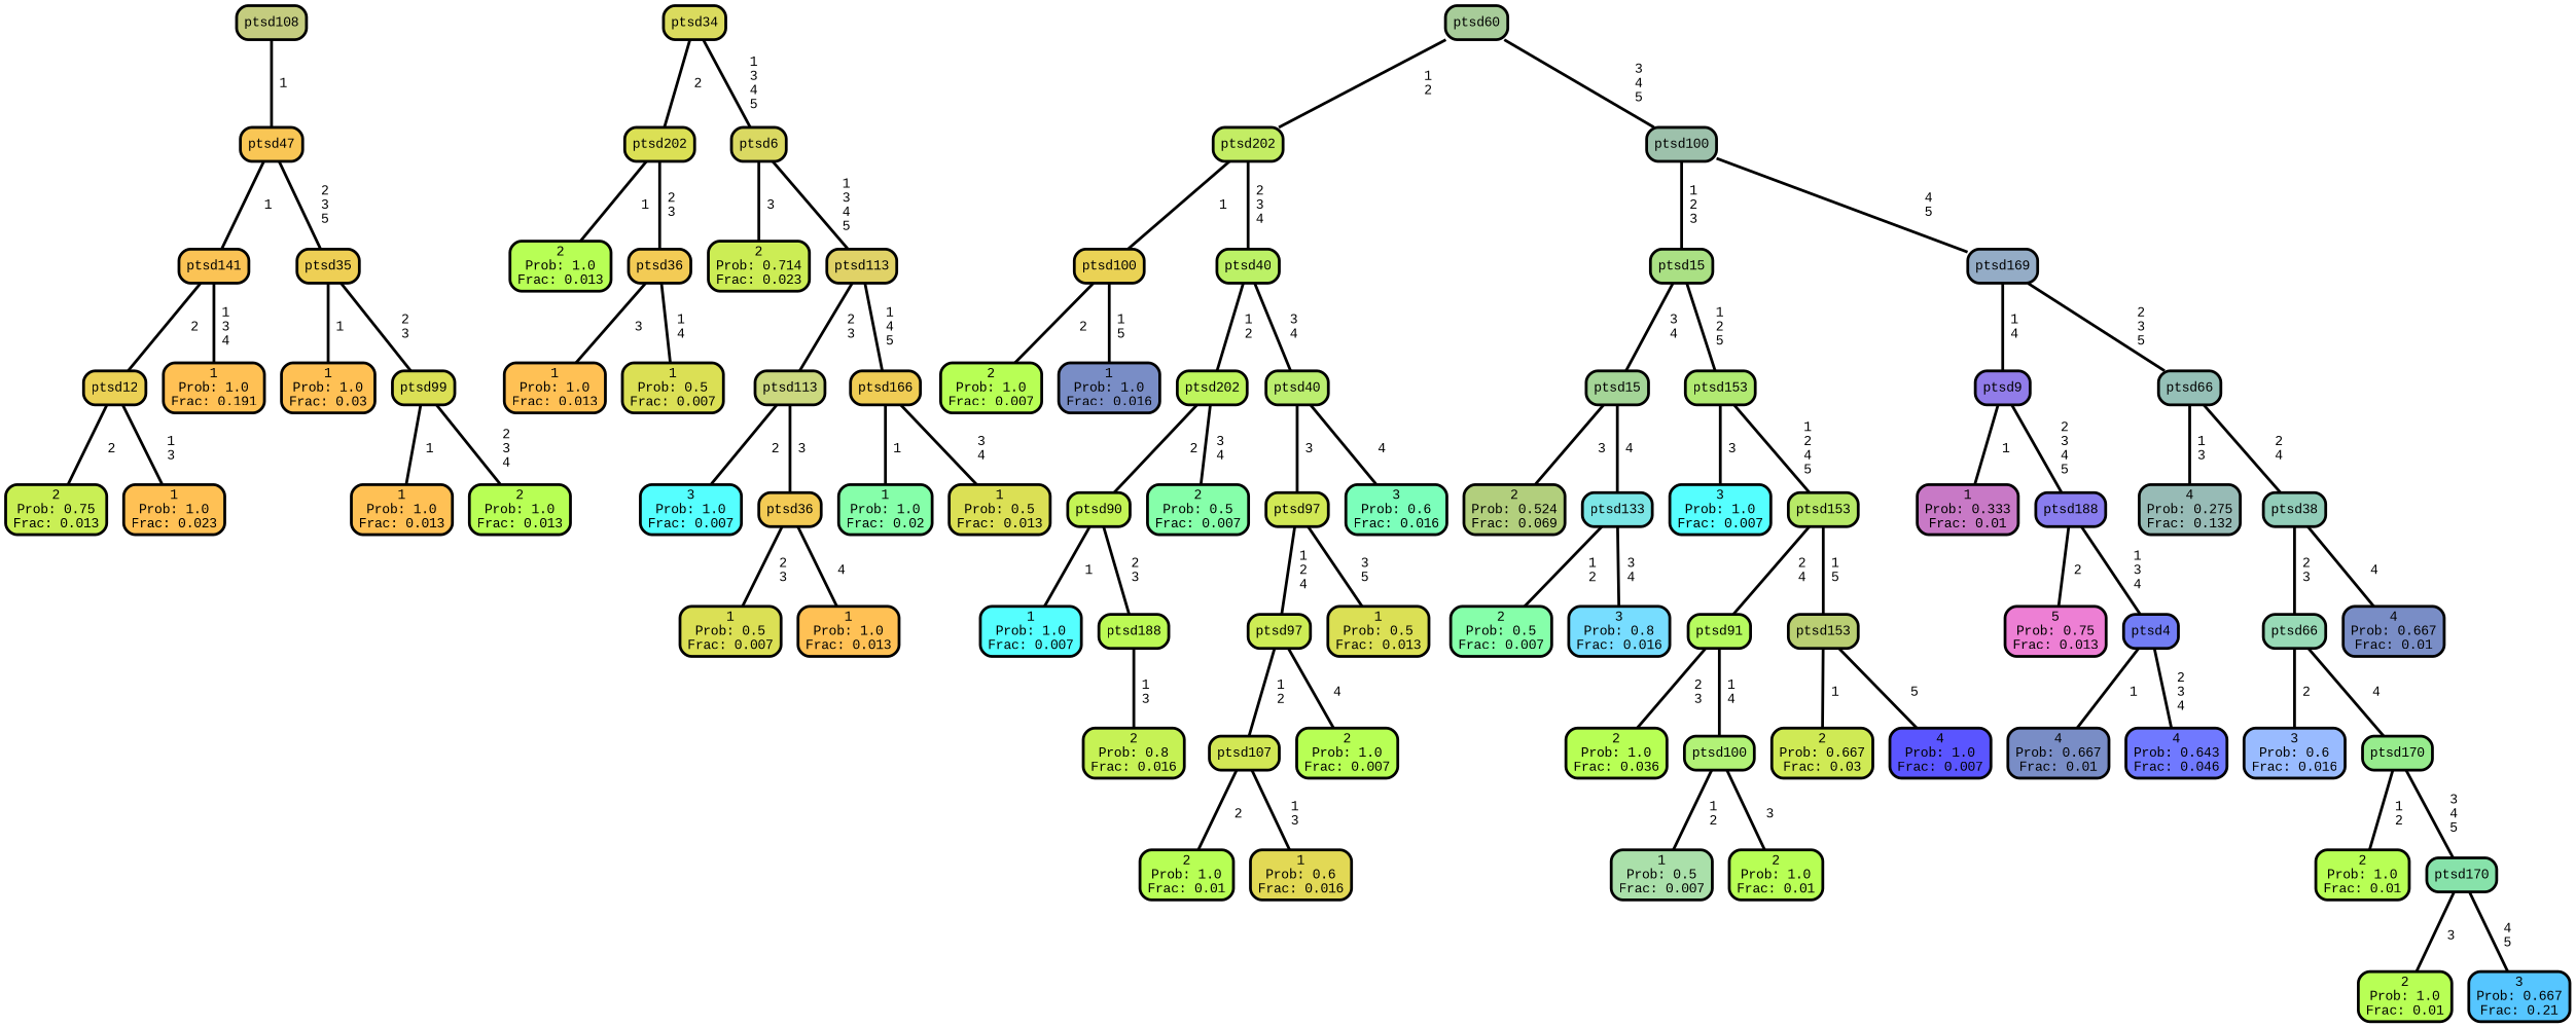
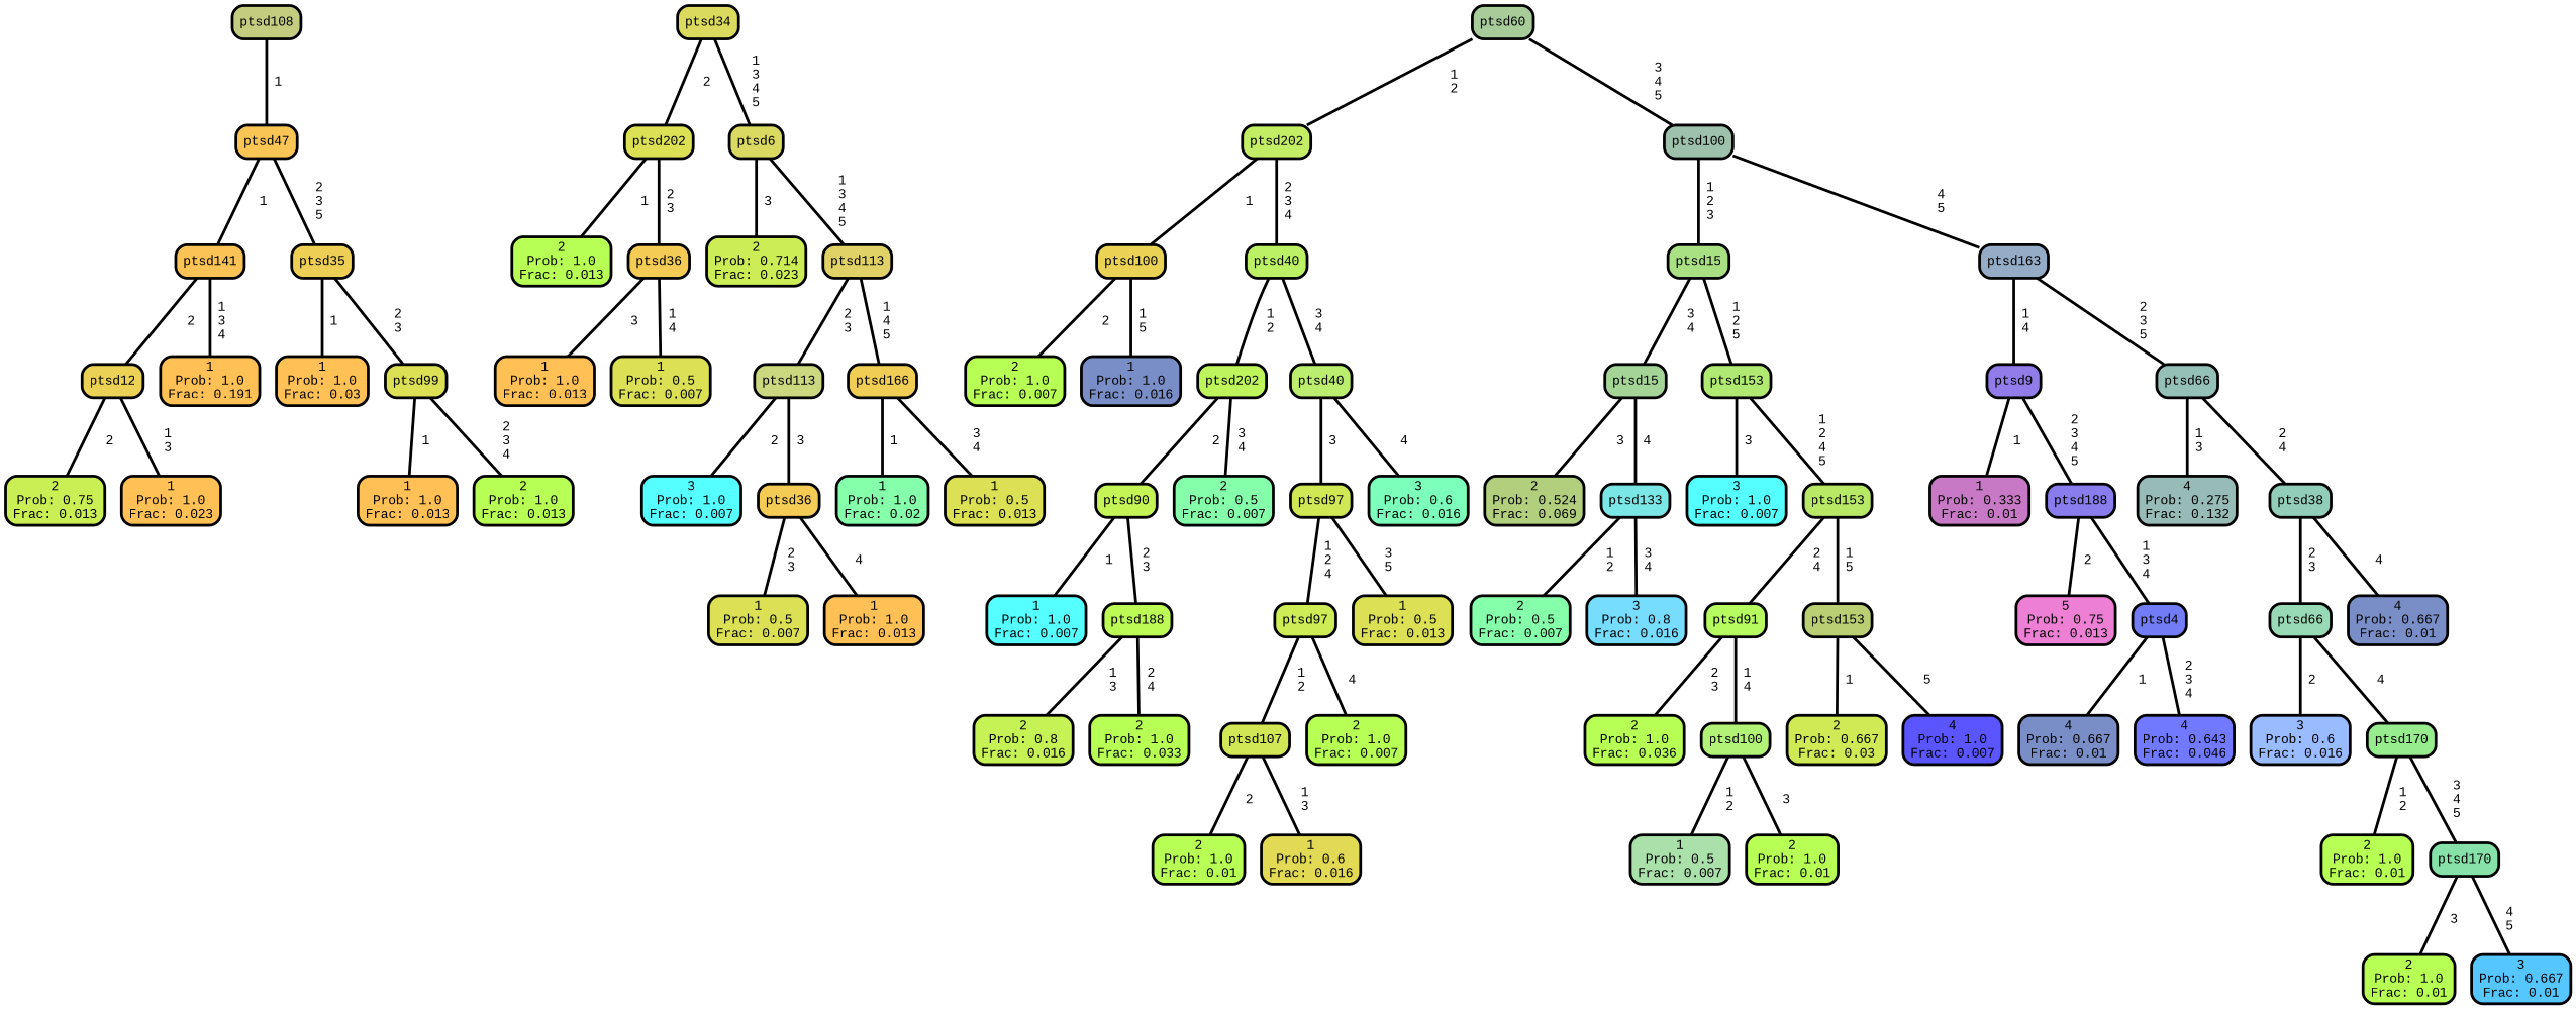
  graph {
    fontname="Liberation Mono"
    ranksep="0 equally"
    splines=straight
    node [color=black fillcolor="#b8ff55" fontcolor=black fontname="Liberation Mono" penwidth=3 shape=box style="filled, rounded"]
    edge [color=black fontname="Liberation Mono" penwidth=3]
    n1 [fillcolor="#c9ef55" label="2\nProb: 0.75\nFrac: 0.013"]
    n2 [fillcolor="#ebd155" label=ptsd12]
    n3 [fillcolor="#ffc155" label="1\nProb: 1.0\nFrac: 0.023"]
    n4 [fillcolor="#fbc355" label=ptsd141]
    n5 [fillcolor="#ffc155" label="1\nProb: 1.0\nFrac: 0.191"]
    n6 [fillcolor="#f9c655" label=ptsd47]
    n7 [fillcolor="#eecf55" label=ptsd35]
    n8 [fillcolor="#ffc155" label="1\nProb: 1.0\nFrac: 0.03"]
    n9 [fillcolor="#dbe055" label=ptsd99]
    n10 [fillcolor="#ffc155" label="1\nProb: 1.0\nFrac: 0.013"]
    n11 [label="2\nProb: 1.0\nFrac: 0.013"]
    n12 [fillcolor="#c4cc7f" label=ptsd108]
    n13 [label="2\nProb: 1.0\nFrac: 0.013"]
    n14 [fillcolor="#dbe055" label=ptsd202]
    n15 [fillcolor="#f3cb55" label=ptsd36]
    n16 [fillcolor="#ffc155" label="1\nProb: 1.0\nFrac: 0.013"]
    n17 [fillcolor="#dbe055" label="1\nProb: 0.5\nFrac: 0.007"]
    n18 [fillcolor="#dadb5e" label=ptsd34]
    n19 [fillcolor="#dad962" label=ptsd6]
    n20 [fillcolor="#cced55" label="2\nProb: 0.714\nFrac: 0.023"]
    n21 [fillcolor="#e0d267" label=ptsd113]
    n22 [fillcolor="#cbd87f" label=ptsd113]
    n23 [fillcolor="#f0cd55" label=ptsd166]
    n24 [fillcolor="#55ffff" label="3\nProb: 1.0\nFrac: 0.007"]
    n25 [fillcolor="#f3cb55" label=ptsd36]
    n26 [fillcolor="#dbe055" label="1\nProb: 0.5\nFrac: 0.007"]
    n27 [fillcolor="#ffc155" label="1\nProb: 1.0\nFrac: 0.013"]
    n28 [fillcolor="#86ffaa" label="1\nProb: 1.0\nFrac: 0.02"]
    n29 [fillcolor="#dbe055" label="1\nProb: 0.5\nFrac: 0.013"]
    n30 [fillcolor="#a7cc99" label=ptsd60]
    n31 [fillcolor="#c3ed64" label=ptsd202]
    n32 [fillcolor="#9dc1ab" label=ptsd100]
    n33 [label="2\nProb: 1.0\nFrac: 0.007"]
    n34 [fillcolor="#ead255" label=ptsd100]
    n35 [fillcolor="#798dc6" label="1\nProb: 1.0\nFrac: 0.016"]
    n36 [fillcolor="#bcf166" label=ptsd40]
    n37 [fillcolor="#bef55d" label=ptsd202]
    n38 [fillcolor="#bbee6f" label=ptsd40]
    n39 [fillcolor="#55ffff" label="1\nProb: 1.0\nFrac: 0.007"]
    n40 [fillcolor="#c4f455" label=ptsd90]
    n41 [fillcolor="#bcfa55" label=ptsd188]
    n42 [fillcolor="#c6f255" label="2\nProb: 0.8\nFrac: 0.016"]
+   n43 [label="2\nProb: 1.0\nFrac: 0.033"]
    n44 [fillcolor="#86ffaa" label="2\nProb: 0.5\nFrac: 0.007"]
    n45 [fillcolor="#d1e855" label=ptsd97]
    n46 [fillcolor="#7cffbb" label="3\nProb: 0.6\nFrac: 0.016"]
    n47 [label="2\nProb: 1.0\nFrac: 0.01"]
    n48 [fillcolor="#d2e755" label=ptsd107]
    n49 [fillcolor="#e2d955" label="1\nProb: 0.6\nFrac: 0.016"]
    n50 [fillcolor="#cdec55" label=ptsd97]
    n51 [label="2\nProb: 1.0\nFrac: 0.007"]
    n52 [fillcolor="#dbe055" label="1\nProb: 0.5\nFrac: 0.013"]
    n53 [fillcolor="#aae084" label=ptsd15]
-   n54 [fillcolor="#94acc6" label=ptsd169]
+   n54 [fillcolor="#94acc6" label=ptsd163]
    n55 [fillcolor="#b2cf7d" label="2\nProb: 0.524\nFrac: 0.069"]
    n56 [fillcolor="#a4d597" label=ptsd15]
    n57 [fillcolor="#7be6e6" label=ptsd133]
    n58 [fillcolor="#86ffaa" label="2\nProb: 0.5\nFrac: 0.007"]
    n59 [fillcolor="#77ddff" label="3\nProb: 0.8\nFrac: 0.016"]
    n60 [fillcolor="#b1ea72" label=ptsd153]
    n61 [fillcolor="#55ffff" label="3\nProb: 1.0\nFrac: 0.007"]
    n62 [fillcolor="#b7e967" label=ptsd153]
    n63 [fillcolor="#b6fb5f" label=ptsd91]
    n64 [fillcolor="#bacf73" label=ptsd153]
    n65 [label="2\nProb: 1.0\nFrac: 0.036"]
    n66 [fillcolor="#b2f277" label=ptsd100]
    n67 [fillcolor="#aae0aa" label="1\nProb: 0.5\nFrac: 0.007"]
    n68 [label="2\nProb: 1.0\nFrac: 0.01"]
    n69 [fillcolor="#cfea55" label="2\nProb: 0.667\nFrac: 0.03"]
    n70 [fillcolor="#5a55ff" label="4\nProb: 1.0\nFrac: 0.007"]
    n71 [fillcolor="#917ce9" label=ptsd9]
    n72 [fillcolor="#95c0b7" label=ptsd66]
    n73 [fillcolor="#c879c6" label="1\nProb: 0.333\nFrac: 0.01"]
    n74 [fillcolor="#897dee" label=ptsd188]
    n75 [fillcolor="#ed7fd4" label="5\nProb: 0.75\nFrac: 0.013"]
    n76 [fillcolor="#727df5" label=ptsd4]
    n77 [fillcolor="#798dc6" label="4\nProb: 0.667\nFrac: 0.01"]
    n78 [fillcolor="#7079ff" label="4\nProb: 0.643\nFrac: 0.046"]
    n79 [fillcolor="#97bbb6" label="4\nProb: 0.275\nFrac: 0.132"]
    n80 [fillcolor="#92cdb9" label=ptsd38]
    n81 [fillcolor="#98dab6" label=ptsd66]
    n82 [fillcolor="#798dc6" label="4\nProb: 0.667\nFrac: 0.01"]
    n83 [fillcolor="#99bbff" label="3\nProb: 0.6\nFrac: 0.016"]
    n84 [fillcolor="#97ec8d" label=ptsd170]
    n85 [label="2\nProb: 1.0\nFrac: 0.01"]
    n86 [fillcolor="#87e2aa" label=ptsd170]
    n87 [label="2\nProb: 1.0\nFrac: 0.01"]
-   n88 [fillcolor="#56c6ff" label="3\nProb: 0.667\nFrac: 0.21"]
+   n88 [fillcolor="#56c6ff" label="3\nProb: 0.667\nFrac: 0.01"]
    subgraph sub_1 {
      rank=same
    }
    n2 -- n1 [label=" 2"]
    n2 -- n3 [label=" 1\n 3"]
    n4 -- n2 [label=" 2"]
    n4 -- n5 [label=" 1\n 3\n 4"]
    n6 -- n4 [label=" 1"]
    n6 -- n7 [label=" 2\n 3\n 5"]
    n7 -- n8 [label=" 1"]
    n7 -- n9 [label=" 2\n 3"]
    n9 -- n10 [label=" 1"]
    n9 -- n11 [label=" 2\n 3\n 4"]
    n12 -- n6 [label=" 1"]
    n14 -- n13 [label=" 1"]
    n14 -- n15 [label=" 2\n 3"]
    n15 -- n16 [label=" 3"]
    n15 -- n17 [label=" 1\n 4"]
    n18 -- n14 [label=" 2"]
    n18 -- n19 [label=" 1\n 3\n 4\n 5"]
    n19 -- n20 [label=" 3"]
    n19 -- n21 [label=" 1\n 3\n 4\n 5"]
    n21 -- n22 [label=" 2\n 3"]
    n21 -- n23 [label=" 1\n 4\n 5"]
    n22 -- n24 [label=" 2"]
    n22 -- n25 [label=" 3"]
    n23 -- n28 [label=" 1"]
    n23 -- n29 [label=" 3\n 4"]
    n25 -- n26 [label=" 2\n 3"]
    n25 -- n27 [label=" 4"]
    n30 -- n31 [label=" 1\n 2"]
    n30 -- n32 [label=" 3\n 4\n 5"]
    n31 -- n34 [label=" 1"]
    n31 -- n36 [label=" 2\n 3\n 4"]
    n32 -- n53 [label=" 1\n 2\n 3"]
    n32 -- n54 [label=" 4\n 5"]
    n34 -- n33 [label=" 2"]
    n34 -- n35 [label=" 1\n 5"]
    n36 -- n37 [label=" 1\n 2"]
    n36 -- n38 [label=" 3\n 4"]
    n37 -- n40 [label=" 2"]
    n37 -- n44 [label=" 3\n 4"]
    n38 -- n45 [label=" 3"]
    n38 -- n46 [label=" 4"]
    n40 -- n39 [label=" 1"]
    n40 -- n41 [label=" 2\n 3"]
    n41 -- n42 [label=" 1\n 3"]
+   n41 -- n43 [label=" 2\n 4"]
    n45 -- n50 [label=" 1\n 2\n 4"]
    n45 -- n52 [label=" 3\n 5"]
    n48 -- n47 [label=" 2"]
    n48 -- n49 [label=" 1\n 3"]
    n50 -- n48 [label=" 1\n 2"]
    n50 -- n51 [label=" 4"]
    n53 -- n56 [label=" 3\n 4"]
    n53 -- n60 [label=" 1\n 2\n 5"]
    n54 -- n71 [label=" 1\n 4"]
    n54 -- n72 [label=" 2\n 3\n 5"]
    n56 -- n55 [label=" 3"]
    n56 -- n57 [label=" 4"]
    n57 -- n58 [label=" 1\n 2"]
    n57 -- n59 [label=" 3\n 4"]
    n60 -- n61 [label=" 3"]
    n60 -- n62 [label=" 1\n 2\n 4\n 5"]
    n62 -- n63 [label=" 2\n 4"]
    n62 -- n64 [label=" 1\n 5"]
    n63 -- n65 [label=" 2\n 3"]
    n63 -- n66 [label=" 1\n 4"]
    n64 -- n69 [label=" 1"]
    n64 -- n70 [label=" 5"]
    n66 -- n67 [label=" 1\n 2"]
    n66 -- n68 [label=" 3"]
    n71 -- n73 [label=" 1"]
    n71 -- n74 [label=" 2\n 3\n 4\n 5"]
    n72 -- n79 [label=" 1\n 3"]
    n72 -- n80 [label=" 2\n 4"]
    n74 -- n75 [label=" 2"]
    n74 -- n76 [label=" 1\n 3\n 4"]
    n76 -- n77 [label=" 1"]
    n76 -- n78 [label=" 2\n 3\n 4"]
    n80 -- n81 [label=" 2\n 3"]
    n80 -- n82 [label=" 4"]
    n81 -- n83 [label=" 2"]
    n81 -- n84 [label=" 4"]
    n84 -- n85 [label=" 1\n 2"]
    n84 -- n86 [label=" 3\n 4\n 5"]
    n86 -- n87 [label=" 3"]
    n86 -- n88 [label=" 4\n 5"]
  }
